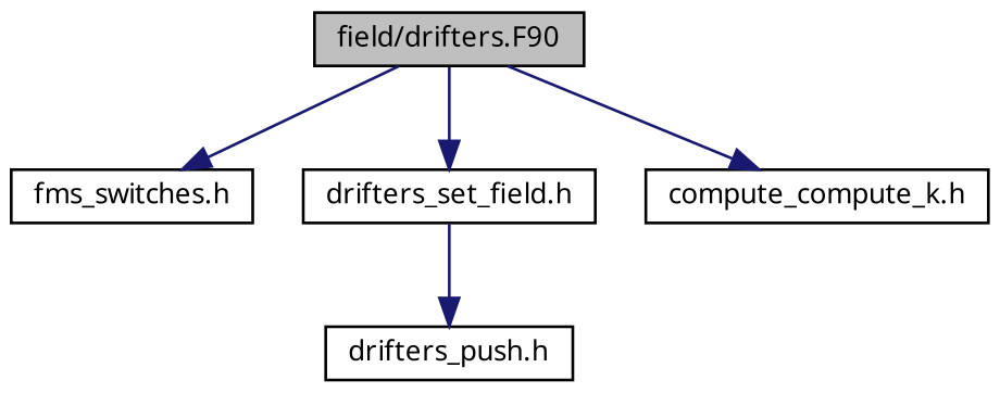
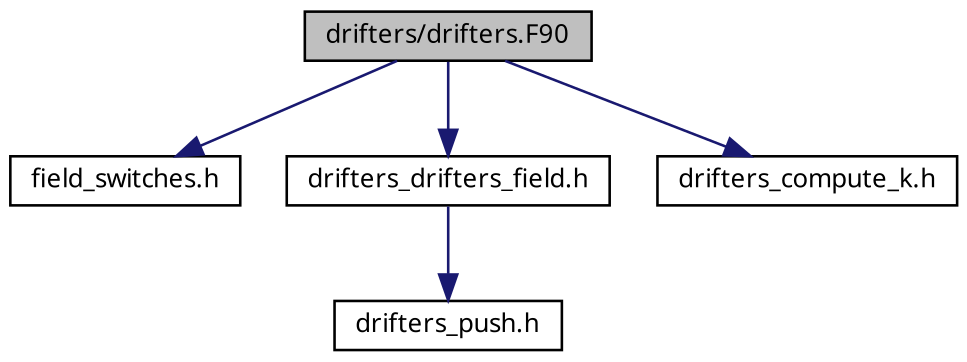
  digraph {
    fontname="Noto Sans"
    node [color=black fillcolor=white fontname="Noto Sans" fontsize=10 shape=record style=filled]
    edge [color=midnightblue fontname="Noto Sans" fontsize=10 labelfontname=Helvetica labelfontsize=10 style=solid]
-   n1 [fillcolor=grey75 fontcolor=black height=0.2 label="field/drifters.F90" width=0.4]
-   n2 [height=0.2 label="fms_switches.h" width=0.4]
-   n3 [height=0.2 label="drifters_set_field.h" width=0.4]
-   n4 [height=0.2 label="compute_compute_k.h" width=0.4]
+   n1 [fillcolor=grey75 fontcolor=black height=0.2 label="drifters/drifters.F90" width=0.4]
+   n2 [height=0.2 label="field_switches.h" width=0.4]
+   n3 [height=0.2 label="drifters_drifters_field.h" width=0.4]
+   n4 [height=0.2 label="drifters_compute_k.h" width=0.4]
    n5 [height=0.2 label="drifters_push.h" width=0.4]
    n1 -> n2
    n1 -> n3
    n1 -> n4
    n3 -> n5
  }
